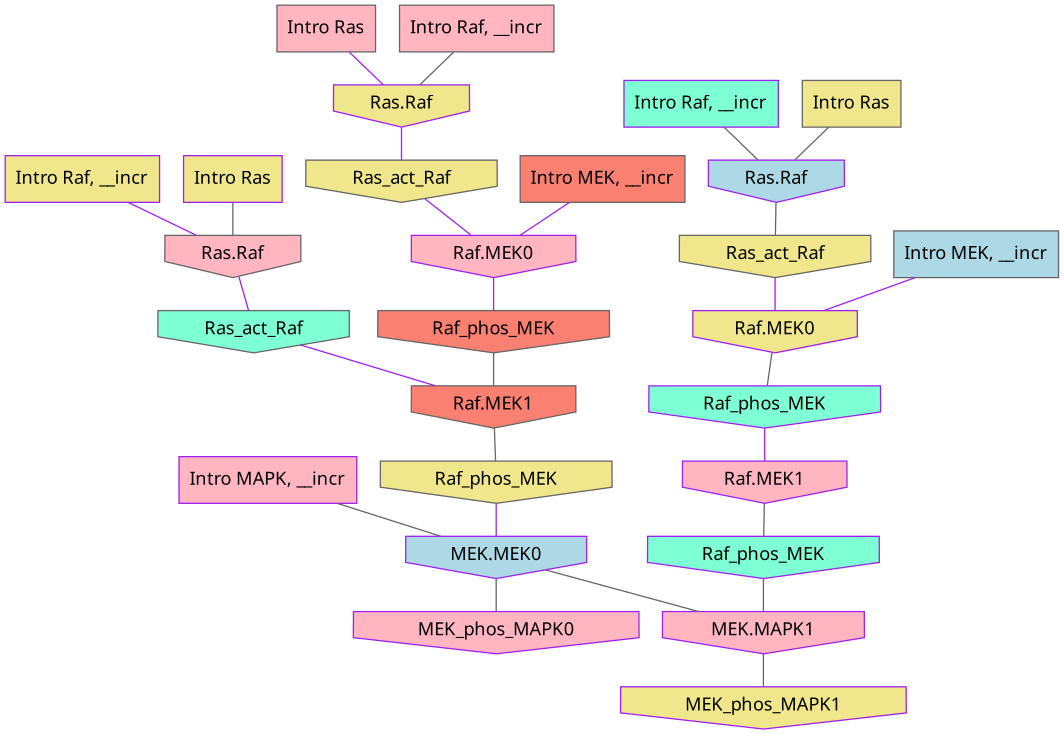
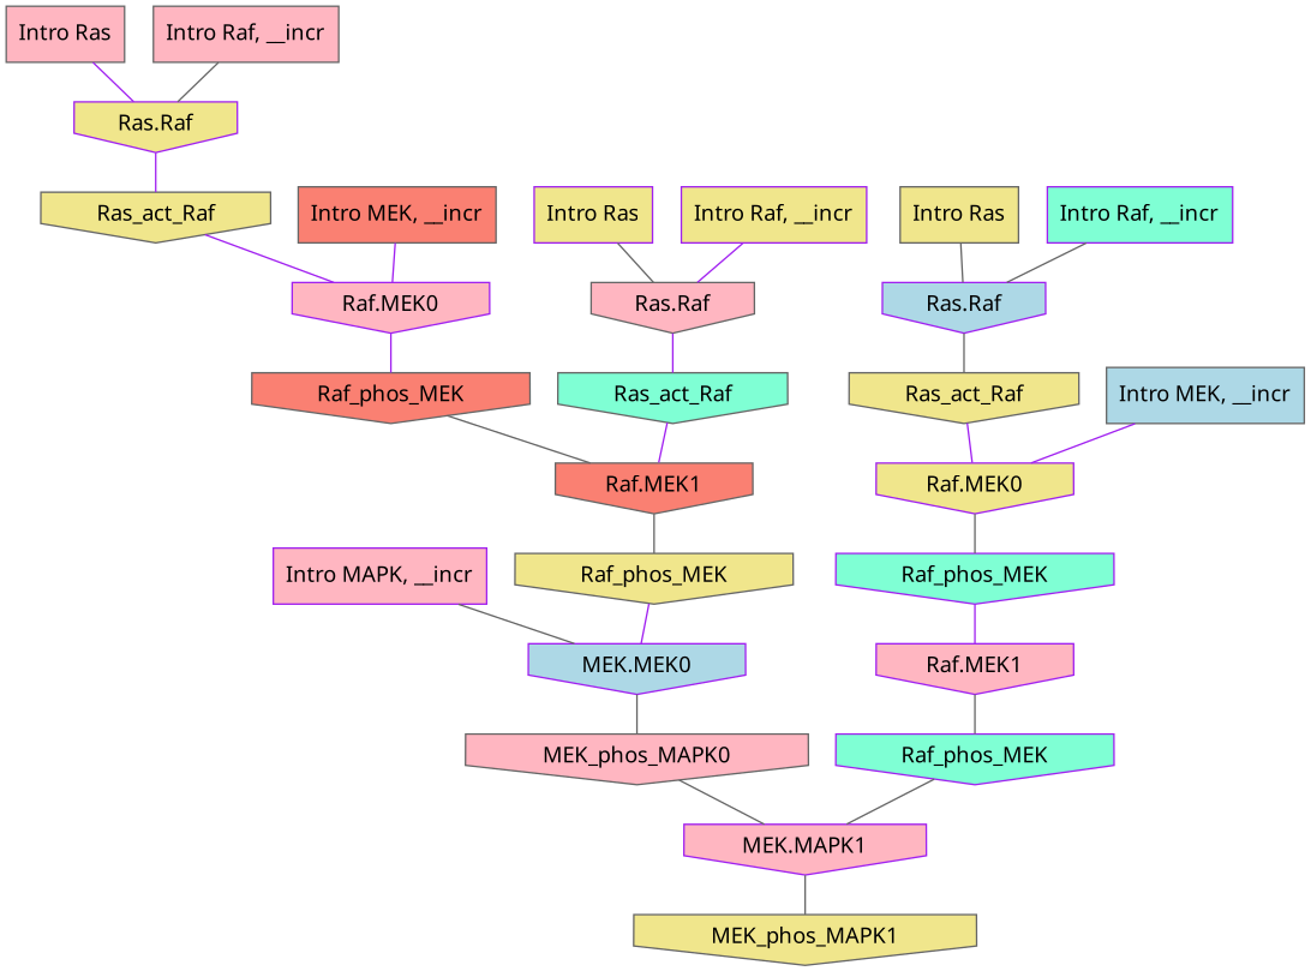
  digraph {
    rankdir=TB
    ranksep=0.30
    node [color=gray40 fillcolor=khaki fontname="CMU Serif" shape=invhouse style=filled]
    edge [color=gray40 dir=none fontname="CMU Serif"]
    n1 [color=purple label="Intro Ras" shape=rectangle]
    n2 [fillcolor=lightpink label="Ras.Raf"]
    n3 [fillcolor=aquamarine label=Ras_act_Raf]
    n4 [fillcolor=lightpink label="Intro Ras" shape=rectangle]
    n5 [color=purple label="Ras.Raf"]
    n6 [label=Ras_act_Raf]
    n7 [label="Intro Ras" shape=rectangle]
    n8 [color=purple fillcolor=lightblue label="Ras.Raf"]
    n9 [label=Ras_act_Raf]
    n10 [color=purple label="Intro Raf, __incr" shape=rectangle]
    n11 [color=purple fillcolor=aquamarine label="Intro Raf, __incr" shape=rectangle]
    n12 [fillcolor=lightpink label="Intro Raf, __incr" shape=rectangle]
    n13 [fillcolor=lightblue label="Intro MEK, __incr" shape=rectangle]
    n14 [color=purple label="Raf.MEK0"]
    n15 [color=purple fillcolor=aquamarine label=Raf_phos_MEK]
    n16 [fillcolor=salmon label="Intro MEK, __incr" shape=rectangle]
    n17 [color=purple fillcolor=lightpink label="Raf.MEK0"]
    n18 [fillcolor=salmon label=Raf_phos_MEK]
    n19 [color=purple fillcolor=lightpink label="Intro MAPK, __incr" shape=rectangle]
    n20 [color=purple fillcolor=lightblue label="MEK.MEK0"]
-   n21 [color=purple fillcolor=lightpink label=MEK_phos_MAPK0]
+   n21 [fillcolor=lightpink label=MEK_phos_MAPK0]
    n22 [fillcolor=salmon label="Raf.MEK1"]
    n23 [label=Raf_phos_MEK]
    n24 [color=purple fillcolor=lightpink label="Raf.MEK1"]
    n25 [color=purple fillcolor=aquamarine label=Raf_phos_MEK]
    n26 [color=purple fillcolor=lightpink label="MEK.MAPK1"]
-   n27 [color=purple label=MEK_phos_MAPK1]
+   n27 [label=MEK_phos_MAPK1]
    n1 -> n2
    n2 -> n3 [color=purple]
    n3 -> n22 [color=purple]
    n4 -> n5 [color=purple]
    n5 -> n6 [color=purple]
    n6 -> n17 [color=purple]
    n7 -> n8
    n8 -> n9
    n9 -> n14 [color=purple]
    n10 -> n2 [color=purple]
    n11 -> n8
    n12 -> n5
    n13 -> n14 [color=purple]
    n14 -> n15
    n15 -> n24 [color=purple]
    n16 -> n17 [color=purple]
    n17 -> n18 [color=purple]
    n18 -> n22
    n19 -> n20
    n20 -> n21
-   n20 -> n26
+   n21 -> n26
    n22 -> n23
    n23 -> n20 [color=purple]
    n24 -> n25
    n25 -> n26
    n26 -> n27
  }
